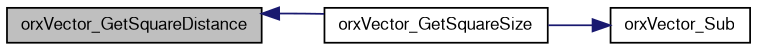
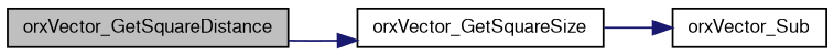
  digraph {
    rankdir=LR
    node [color=black fontname=FreeSans fontsize=10 shape=record]
    edge [color=midnightblue fontname=FreeSans fontsize=10 labelfontname=FreeSans labelfontsize=10 style=solid]
    n1 [fillcolor=grey75 fontcolor=black height=0.2 label=orxVector_GetSquareDistance style=filled width=0.4]
    n2 [height=0.2 label=orxVector_GetSquareSize width=0.4]
    n3 [height=0.2 label=orxVector_Sub width=0.4]
-   n2 -> n1
+   n1 -> n2
    n2 -> n3
  }
